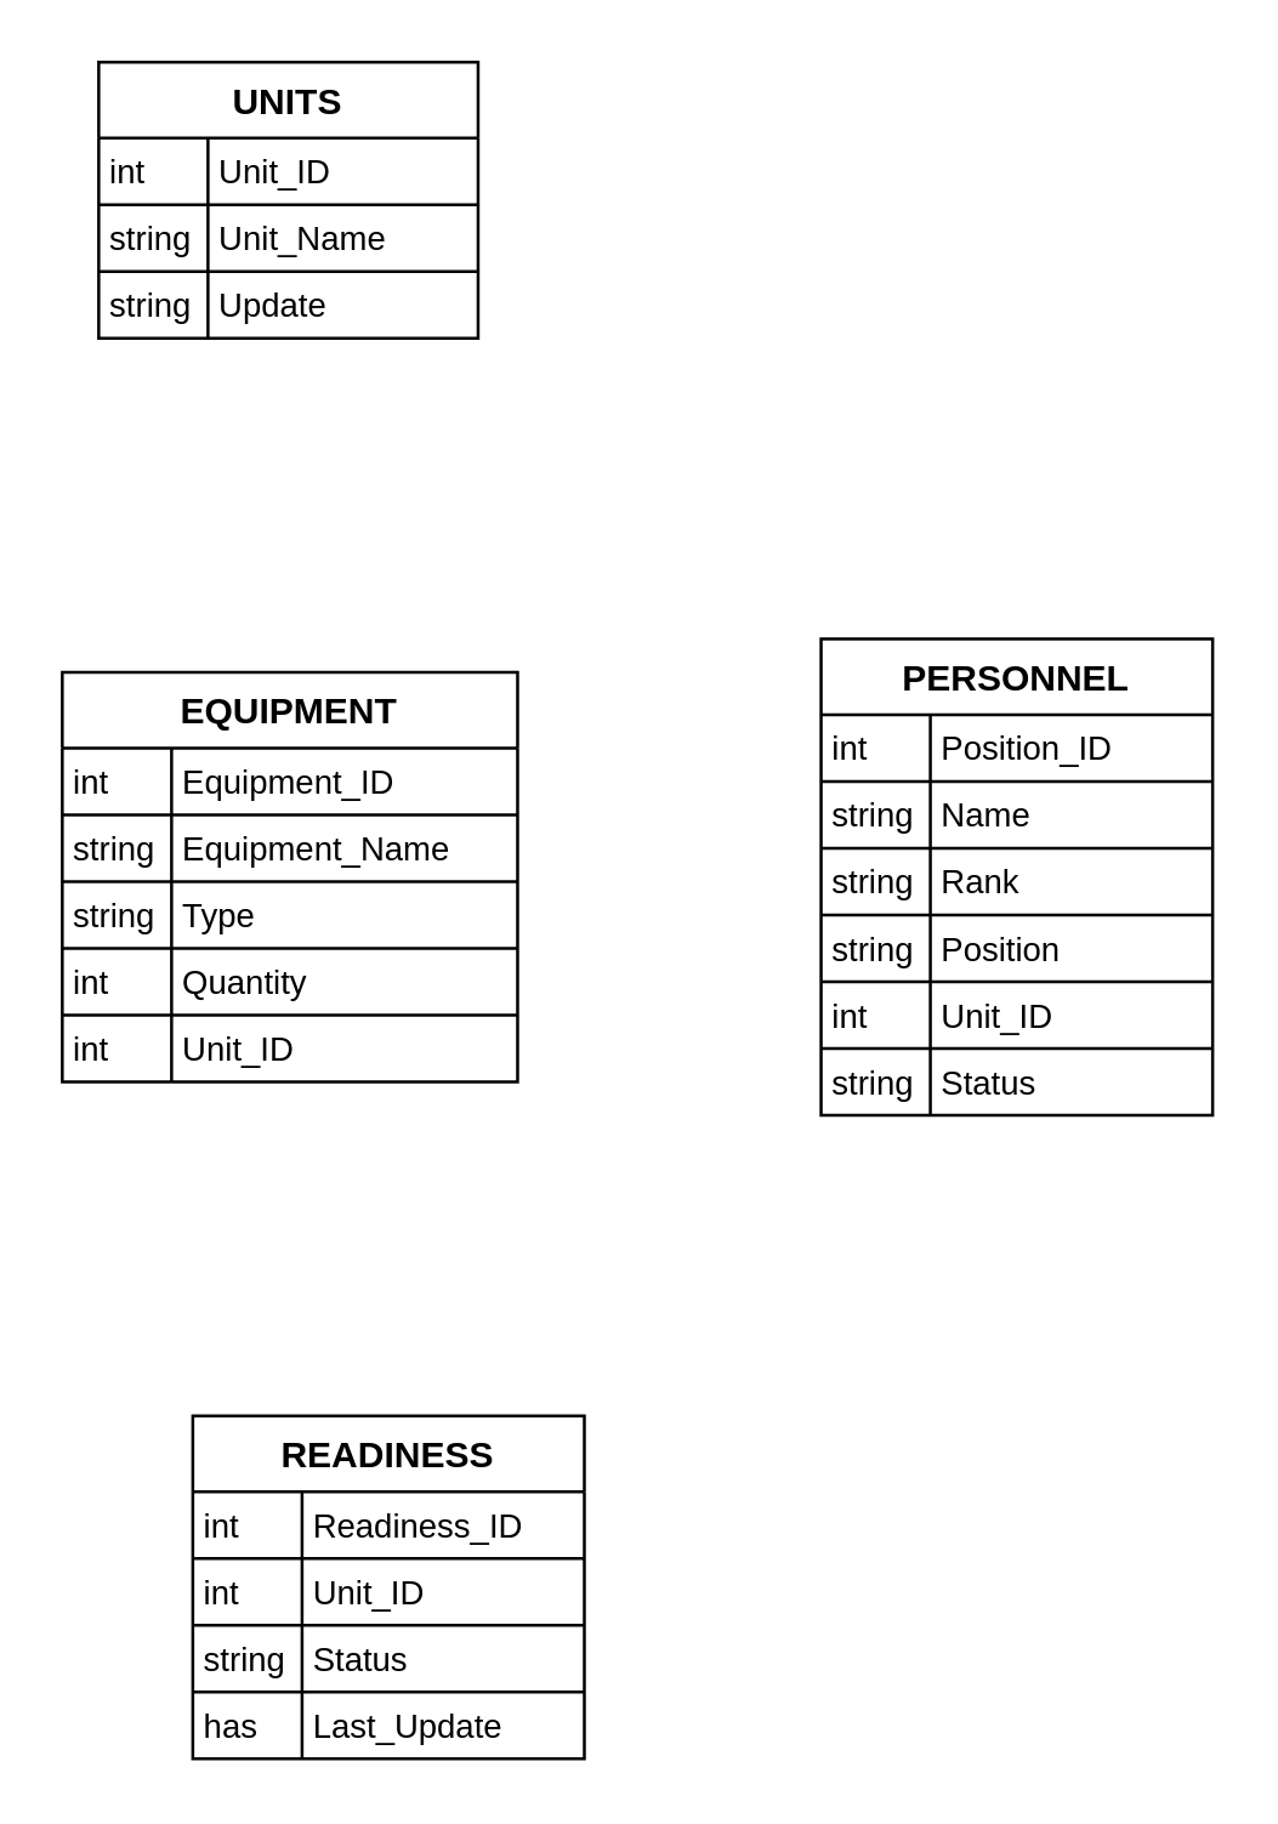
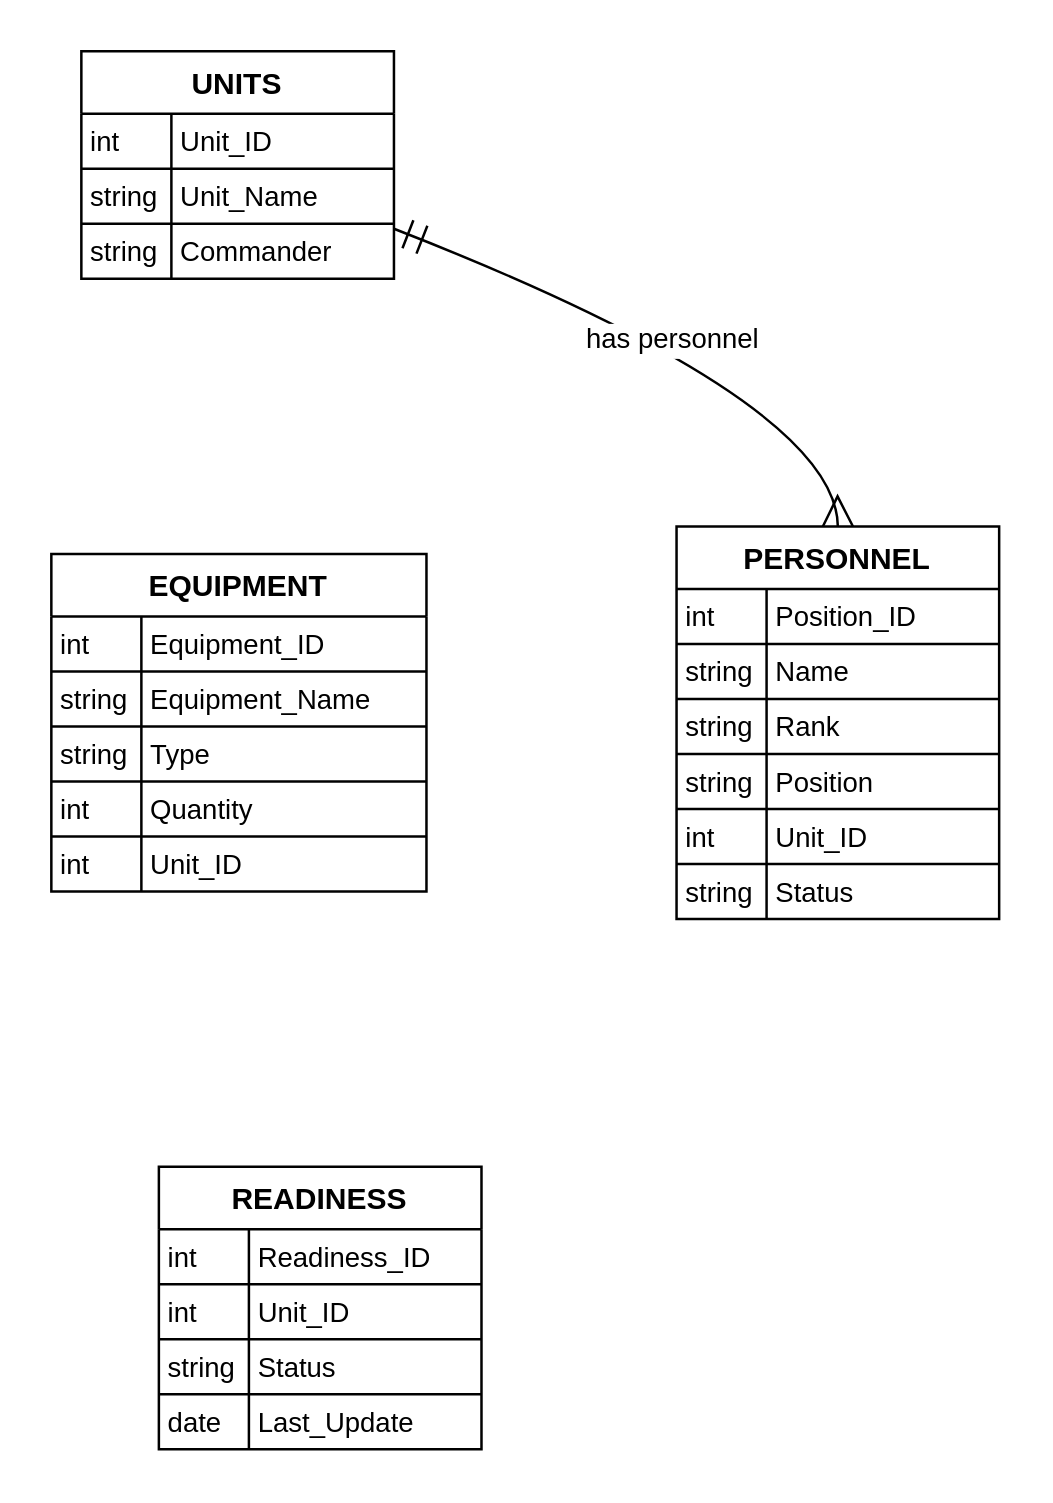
  <mxCell id="0" />
  <mxCell id="1" parent="0" />
  <mxCell id="2" value="UNITS" style="shape=table;startSize=25;container=1;collapsible=0;childLayout=tableLayout;fixedRows=1;rowLines=1;fontStyle=1;align=center;resizeLast=1;" vertex="1" parent="1"><mxGeometry x="32" y="20" width="125" height="91" as="geometry" /></mxCell>
  <mxCell id="3" style="shape=tableRow;horizontal=0;startSize=0;swimlaneHead=0;swimlaneBody=0;fillColor=none;collapsible=0;dropTarget=0;points=[[0,0.5],[1,0.5]];portConstraint=eastwest;top=0;left=0;right=0;bottom=0;" vertex="1" parent="2"><mxGeometry y="25" width="125" height="22" as="geometry" /></mxCell>
  <mxCell id="4" value="int" style="shape=partialRectangle;connectable=0;fillColor=none;top=0;left=0;bottom=0;right=0;align=left;spacingLeft=2;overflow=hidden;fontSize=11;" vertex="1" parent="3"><mxGeometry width="36" height="22" as="geometry"><mxRectangle width="36" height="22" as="alternateBounds" /></mxGeometry></mxCell>
  <mxCell id="5" value="Unit_ID" style="shape=partialRectangle;connectable=0;fillColor=none;top=0;left=0;bottom=0;right=0;align=left;spacingLeft=2;overflow=hidden;fontSize=11;" vertex="1" parent="3"><mxGeometry x="36" width="89" height="22" as="geometry"><mxRectangle width="89" height="22" as="alternateBounds" /></mxGeometry></mxCell>
  <mxCell id="6" style="shape=tableRow;horizontal=0;startSize=0;swimlaneHead=0;swimlaneBody=0;fillColor=none;collapsible=0;dropTarget=0;points=[[0,0.5],[1,0.5]];portConstraint=eastwest;top=0;left=0;right=0;bottom=0;" vertex="1" parent="2"><mxGeometry y="47" width="125" height="22" as="geometry" /></mxCell>
  <mxCell id="7" value="string" style="shape=partialRectangle;connectable=0;fillColor=none;top=0;left=0;bottom=0;right=0;align=left;spacingLeft=2;overflow=hidden;fontSize=11;" vertex="1" parent="6"><mxGeometry width="36" height="22" as="geometry"><mxRectangle width="36" height="22" as="alternateBounds" /></mxGeometry></mxCell>
  <mxCell id="8" value="Unit_Name" style="shape=partialRectangle;connectable=0;fillColor=none;top=0;left=0;bottom=0;right=0;align=left;spacingLeft=2;overflow=hidden;fontSize=11;" vertex="1" parent="6"><mxGeometry x="36" width="89" height="22" as="geometry"><mxRectangle width="89" height="22" as="alternateBounds" /></mxGeometry></mxCell>
  <mxCell id="9" style="shape=tableRow;horizontal=0;startSize=0;swimlaneHead=0;swimlaneBody=0;fillColor=none;collapsible=0;dropTarget=0;points=[[0,0.5],[1,0.5]];portConstraint=eastwest;top=0;left=0;right=0;bottom=0;" vertex="1" parent="2"><mxGeometry y="69" width="125" height="22" as="geometry" /></mxCell>
  <mxCell id="10" value="string" style="shape=partialRectangle;connectable=0;fillColor=none;top=0;left=0;bottom=0;right=0;align=left;spacingLeft=2;overflow=hidden;fontSize=11;" vertex="1" parent="9"><mxGeometry width="36" height="22" as="geometry"><mxRectangle width="36" height="22" as="alternateBounds" /></mxGeometry></mxCell>
- <mxCell id="11" value="Update" style="shape=partialRectangle;connectable=0;fillColor=none;top=0;left=0;bottom=0;right=0;align=left;spacingLeft=2;overflow=hidden;fontSize=11;" vertex="1" parent="9"><mxGeometry x="36" width="89" height="22" as="geometry"><mxRectangle width="89" height="22" as="alternateBounds" /></mxGeometry></mxCell>
+ <mxCell id="11" value="Commander" style="shape=partialRectangle;connectable=0;fillColor=none;top=0;left=0;bottom=0;right=0;align=left;spacingLeft=2;overflow=hidden;fontSize=11;" vertex="1" parent="9"><mxGeometry x="36" width="89" height="22" as="geometry"><mxRectangle width="89" height="22" as="alternateBounds" /></mxGeometry></mxCell>
  <mxCell id="12" value="PERSONNEL" style="shape=table;startSize=25;container=1;collapsible=0;childLayout=tableLayout;fixedRows=1;rowLines=1;fontStyle=1;align=center;resizeLast=1;" vertex="1" parent="1"><mxGeometry x="270" y="210" width="129" height="157" as="geometry" /></mxCell>
  <mxCell id="13" style="shape=tableRow;horizontal=0;startSize=0;swimlaneHead=0;swimlaneBody=0;fillColor=none;collapsible=0;dropTarget=0;points=[[0,0.5],[1,0.5]];portConstraint=eastwest;top=0;left=0;right=0;bottom=0;" vertex="1" parent="12"><mxGeometry y="25" width="129" height="22" as="geometry" /></mxCell>
  <mxCell id="14" value="int" style="shape=partialRectangle;connectable=0;fillColor=none;top=0;left=0;bottom=0;right=0;align=left;spacingLeft=2;overflow=hidden;fontSize=11;" vertex="1" parent="13"><mxGeometry width="36" height="22" as="geometry"><mxRectangle width="36" height="22" as="alternateBounds" /></mxGeometry></mxCell>
  <mxCell id="15" value="Position_ID" style="shape=partialRectangle;connectable=0;fillColor=none;top=0;left=0;bottom=0;right=0;align=left;spacingLeft=2;overflow=hidden;fontSize=11;" vertex="1" parent="13"><mxGeometry x="36" width="93" height="22" as="geometry"><mxRectangle width="93" height="22" as="alternateBounds" /></mxGeometry></mxCell>
  <mxCell id="16" style="shape=tableRow;horizontal=0;startSize=0;swimlaneHead=0;swimlaneBody=0;fillColor=none;collapsible=0;dropTarget=0;points=[[0,0.5],[1,0.5]];portConstraint=eastwest;top=0;left=0;right=0;bottom=0;" vertex="1" parent="12"><mxGeometry y="47" width="129" height="22" as="geometry" /></mxCell>
  <mxCell id="17" value="string" style="shape=partialRectangle;connectable=0;fillColor=none;top=0;left=0;bottom=0;right=0;align=left;spacingLeft=2;overflow=hidden;fontSize=11;" vertex="1" parent="16"><mxGeometry width="36" height="22" as="geometry"><mxRectangle width="36" height="22" as="alternateBounds" /></mxGeometry></mxCell>
  <mxCell id="18" value="Name" style="shape=partialRectangle;connectable=0;fillColor=none;top=0;left=0;bottom=0;right=0;align=left;spacingLeft=2;overflow=hidden;fontSize=11;" vertex="1" parent="16"><mxGeometry x="36" width="93" height="22" as="geometry"><mxRectangle width="93" height="22" as="alternateBounds" /></mxGeometry></mxCell>
  <mxCell id="19" style="shape=tableRow;horizontal=0;startSize=0;swimlaneHead=0;swimlaneBody=0;fillColor=none;collapsible=0;dropTarget=0;points=[[0,0.5],[1,0.5]];portConstraint=eastwest;top=0;left=0;right=0;bottom=0;" vertex="1" parent="12"><mxGeometry y="69" width="129" height="22" as="geometry" /></mxCell>
  <mxCell id="20" value="string" style="shape=partialRectangle;connectable=0;fillColor=none;top=0;left=0;bottom=0;right=0;align=left;spacingLeft=2;overflow=hidden;fontSize=11;" vertex="1" parent="19"><mxGeometry width="36" height="22" as="geometry"><mxRectangle width="36" height="22" as="alternateBounds" /></mxGeometry></mxCell>
  <mxCell id="21" value="Rank" style="shape=partialRectangle;connectable=0;fillColor=none;top=0;left=0;bottom=0;right=0;align=left;spacingLeft=2;overflow=hidden;fontSize=11;" vertex="1" parent="19"><mxGeometry x="36" width="93" height="22" as="geometry"><mxRectangle width="93" height="22" as="alternateBounds" /></mxGeometry></mxCell>
  <mxCell id="22" style="shape=tableRow;horizontal=0;startSize=0;swimlaneHead=0;swimlaneBody=0;fillColor=none;collapsible=0;dropTarget=0;points=[[0,0.5],[1,0.5]];portConstraint=eastwest;top=0;left=0;right=0;bottom=0;" vertex="1" parent="12"><mxGeometry y="91" width="129" height="22" as="geometry" /></mxCell>
  <mxCell id="23" value="string" style="shape=partialRectangle;connectable=0;fillColor=none;top=0;left=0;bottom=0;right=0;align=left;spacingLeft=2;overflow=hidden;fontSize=11;" vertex="1" parent="22"><mxGeometry width="36" height="22" as="geometry"><mxRectangle width="36" height="22" as="alternateBounds" /></mxGeometry></mxCell>
  <mxCell id="24" value="Position" style="shape=partialRectangle;connectable=0;fillColor=none;top=0;left=0;bottom=0;right=0;align=left;spacingLeft=2;overflow=hidden;fontSize=11;" vertex="1" parent="22"><mxGeometry x="36" width="93" height="22" as="geometry"><mxRectangle width="93" height="22" as="alternateBounds" /></mxGeometry></mxCell>
  <mxCell id="25" style="shape=tableRow;horizontal=0;startSize=0;swimlaneHead=0;swimlaneBody=0;fillColor=none;collapsible=0;dropTarget=0;points=[[0,0.5],[1,0.5]];portConstraint=eastwest;top=0;left=0;right=0;bottom=0;" vertex="1" parent="12"><mxGeometry y="113" width="129" height="22" as="geometry" /></mxCell>
  <mxCell id="26" value="int" style="shape=partialRectangle;connectable=0;fillColor=none;top=0;left=0;bottom=0;right=0;align=left;spacingLeft=2;overflow=hidden;fontSize=11;" vertex="1" parent="25"><mxGeometry width="36" height="22" as="geometry"><mxRectangle width="36" height="22" as="alternateBounds" /></mxGeometry></mxCell>
  <mxCell id="27" value="Unit_ID" style="shape=partialRectangle;connectable=0;fillColor=none;top=0;left=0;bottom=0;right=0;align=left;spacingLeft=2;overflow=hidden;fontSize=11;" vertex="1" parent="25"><mxGeometry x="36" width="93" height="22" as="geometry"><mxRectangle width="93" height="22" as="alternateBounds" /></mxGeometry></mxCell>
  <mxCell id="28" style="shape=tableRow;horizontal=0;startSize=0;swimlaneHead=0;swimlaneBody=0;fillColor=none;collapsible=0;dropTarget=0;points=[[0,0.5],[1,0.5]];portConstraint=eastwest;top=0;left=0;right=0;bottom=0;" vertex="1" parent="12"><mxGeometry y="135" width="129" height="22" as="geometry" /></mxCell>
  <mxCell id="29" value="string" style="shape=partialRectangle;connectable=0;fillColor=none;top=0;left=0;bottom=0;right=0;align=left;spacingLeft=2;overflow=hidden;fontSize=11;" vertex="1" parent="28"><mxGeometry width="36" height="22" as="geometry"><mxRectangle width="36" height="22" as="alternateBounds" /></mxGeometry></mxCell>
  <mxCell id="30" value="Status" style="shape=partialRectangle;connectable=0;fillColor=none;top=0;left=0;bottom=0;right=0;align=left;spacingLeft=2;overflow=hidden;fontSize=11;" vertex="1" parent="28"><mxGeometry x="36" width="93" height="22" as="geometry"><mxRectangle width="93" height="22" as="alternateBounds" /></mxGeometry></mxCell>
  <mxCell id="31" value="EQUIPMENT" style="shape=table;startSize=25;container=1;collapsible=0;childLayout=tableLayout;fixedRows=1;rowLines=1;fontStyle=1;align=center;resizeLast=1;" vertex="1" parent="1"><mxGeometry x="20" y="221" width="150" height="135" as="geometry" /></mxCell>
  <mxCell id="32" style="shape=tableRow;horizontal=0;startSize=0;swimlaneHead=0;swimlaneBody=0;fillColor=none;collapsible=0;dropTarget=0;points=[[0,0.5],[1,0.5]];portConstraint=eastwest;top=0;left=0;right=0;bottom=0;" vertex="1" parent="31"><mxGeometry y="25" width="150" height="22" as="geometry" /></mxCell>
  <mxCell id="33" value="int" style="shape=partialRectangle;connectable=0;fillColor=none;top=0;left=0;bottom=0;right=0;align=left;spacingLeft=2;overflow=hidden;fontSize=11;" vertex="1" parent="32"><mxGeometry width="36" height="22" as="geometry"><mxRectangle width="36" height="22" as="alternateBounds" /></mxGeometry></mxCell>
  <mxCell id="34" value="Equipment_ID" style="shape=partialRectangle;connectable=0;fillColor=none;top=0;left=0;bottom=0;right=0;align=left;spacingLeft=2;overflow=hidden;fontSize=11;" vertex="1" parent="32"><mxGeometry x="36" width="114" height="22" as="geometry"><mxRectangle width="114" height="22" as="alternateBounds" /></mxGeometry></mxCell>
  <mxCell id="35" style="shape=tableRow;horizontal=0;startSize=0;swimlaneHead=0;swimlaneBody=0;fillColor=none;collapsible=0;dropTarget=0;points=[[0,0.5],[1,0.5]];portConstraint=eastwest;top=0;left=0;right=0;bottom=0;" vertex="1" parent="31"><mxGeometry y="47" width="150" height="22" as="geometry" /></mxCell>
  <mxCell id="36" value="string" style="shape=partialRectangle;connectable=0;fillColor=none;top=0;left=0;bottom=0;right=0;align=left;spacingLeft=2;overflow=hidden;fontSize=11;" vertex="1" parent="35"><mxGeometry width="36" height="22" as="geometry"><mxRectangle width="36" height="22" as="alternateBounds" /></mxGeometry></mxCell>
  <mxCell id="37" value="Equipment_Name" style="shape=partialRectangle;connectable=0;fillColor=none;top=0;left=0;bottom=0;right=0;align=left;spacingLeft=2;overflow=hidden;fontSize=11;" vertex="1" parent="35"><mxGeometry x="36" width="114" height="22" as="geometry"><mxRectangle width="114" height="22" as="alternateBounds" /></mxGeometry></mxCell>
  <mxCell id="38" style="shape=tableRow;horizontal=0;startSize=0;swimlaneHead=0;swimlaneBody=0;fillColor=none;collapsible=0;dropTarget=0;points=[[0,0.5],[1,0.5]];portConstraint=eastwest;top=0;left=0;right=0;bottom=0;" vertex="1" parent="31"><mxGeometry y="69" width="150" height="22" as="geometry" /></mxCell>
  <mxCell id="39" value="string" style="shape=partialRectangle;connectable=0;fillColor=none;top=0;left=0;bottom=0;right=0;align=left;spacingLeft=2;overflow=hidden;fontSize=11;" vertex="1" parent="38"><mxGeometry width="36" height="22" as="geometry"><mxRectangle width="36" height="22" as="alternateBounds" /></mxGeometry></mxCell>
  <mxCell id="40" value="Type" style="shape=partialRectangle;connectable=0;fillColor=none;top=0;left=0;bottom=0;right=0;align=left;spacingLeft=2;overflow=hidden;fontSize=11;" vertex="1" parent="38"><mxGeometry x="36" width="114" height="22" as="geometry"><mxRectangle width="114" height="22" as="alternateBounds" /></mxGeometry></mxCell>
  <mxCell id="41" style="shape=tableRow;horizontal=0;startSize=0;swimlaneHead=0;swimlaneBody=0;fillColor=none;collapsible=0;dropTarget=0;points=[[0,0.5],[1,0.5]];portConstraint=eastwest;top=0;left=0;right=0;bottom=0;" vertex="1" parent="31"><mxGeometry y="91" width="150" height="22" as="geometry" /></mxCell>
  <mxCell id="42" value="int" style="shape=partialRectangle;connectable=0;fillColor=none;top=0;left=0;bottom=0;right=0;align=left;spacingLeft=2;overflow=hidden;fontSize=11;" vertex="1" parent="41"><mxGeometry width="36" height="22" as="geometry"><mxRectangle width="36" height="22" as="alternateBounds" /></mxGeometry></mxCell>
  <mxCell id="43" value="Quantity" style="shape=partialRectangle;connectable=0;fillColor=none;top=0;left=0;bottom=0;right=0;align=left;spacingLeft=2;overflow=hidden;fontSize=11;" vertex="1" parent="41"><mxGeometry x="36" width="114" height="22" as="geometry"><mxRectangle width="114" height="22" as="alternateBounds" /></mxGeometry></mxCell>
  <mxCell id="44" style="shape=tableRow;horizontal=0;startSize=0;swimlaneHead=0;swimlaneBody=0;fillColor=none;collapsible=0;dropTarget=0;points=[[0,0.5],[1,0.5]];portConstraint=eastwest;top=0;left=0;right=0;bottom=0;" vertex="1" parent="31"><mxGeometry y="113" width="150" height="22" as="geometry" /></mxCell>
  <mxCell id="45" value="int" style="shape=partialRectangle;connectable=0;fillColor=none;top=0;left=0;bottom=0;right=0;align=left;spacingLeft=2;overflow=hidden;fontSize=11;" vertex="1" parent="44"><mxGeometry width="36" height="22" as="geometry"><mxRectangle width="36" height="22" as="alternateBounds" /></mxGeometry></mxCell>
  <mxCell id="46" value="Unit_ID" style="shape=partialRectangle;connectable=0;fillColor=none;top=0;left=0;bottom=0;right=0;align=left;spacingLeft=2;overflow=hidden;fontSize=11;" vertex="1" parent="44"><mxGeometry x="36" width="114" height="22" as="geometry"><mxRectangle width="114" height="22" as="alternateBounds" /></mxGeometry></mxCell>
  <mxCell id="47" value="READINESS" style="shape=table;startSize=25;container=1;collapsible=0;childLayout=tableLayout;fixedRows=1;rowLines=1;fontStyle=1;align=center;resizeLast=1;" vertex="1" parent="1"><mxGeometry x="63" y="466" width="129" height="113" as="geometry" /></mxCell>
  <mxCell id="48" style="shape=tableRow;horizontal=0;startSize=0;swimlaneHead=0;swimlaneBody=0;fillColor=none;collapsible=0;dropTarget=0;points=[[0,0.5],[1,0.5]];portConstraint=eastwest;top=0;left=0;right=0;bottom=0;" vertex="1" parent="47"><mxGeometry y="25" width="129" height="22" as="geometry" /></mxCell>
  <mxCell id="49" value="int" style="shape=partialRectangle;connectable=0;fillColor=none;top=0;left=0;bottom=0;right=0;align=left;spacingLeft=2;overflow=hidden;fontSize=11;" vertex="1" parent="48"><mxGeometry width="36" height="22" as="geometry"><mxRectangle width="36" height="22" as="alternateBounds" /></mxGeometry></mxCell>
  <mxCell id="50" value="Readiness_ID" style="shape=partialRectangle;connectable=0;fillColor=none;top=0;left=0;bottom=0;right=0;align=left;spacingLeft=2;overflow=hidden;fontSize=11;" vertex="1" parent="48"><mxGeometry x="36" width="93" height="22" as="geometry"><mxRectangle width="93" height="22" as="alternateBounds" /></mxGeometry></mxCell>
  <mxCell id="51" style="shape=tableRow;horizontal=0;startSize=0;swimlaneHead=0;swimlaneBody=0;fillColor=none;collapsible=0;dropTarget=0;points=[[0,0.5],[1,0.5]];portConstraint=eastwest;top=0;left=0;right=0;bottom=0;" vertex="1" parent="47"><mxGeometry y="47" width="129" height="22" as="geometry" /></mxCell>
  <mxCell id="52" value="int" style="shape=partialRectangle;connectable=0;fillColor=none;top=0;left=0;bottom=0;right=0;align=left;spacingLeft=2;overflow=hidden;fontSize=11;" vertex="1" parent="51"><mxGeometry width="36" height="22" as="geometry"><mxRectangle width="36" height="22" as="alternateBounds" /></mxGeometry></mxCell>
  <mxCell id="53" value="Unit_ID" style="shape=partialRectangle;connectable=0;fillColor=none;top=0;left=0;bottom=0;right=0;align=left;spacingLeft=2;overflow=hidden;fontSize=11;" vertex="1" parent="51"><mxGeometry x="36" width="93" height="22" as="geometry"><mxRectangle width="93" height="22" as="alternateBounds" /></mxGeometry></mxCell>
  <mxCell id="54" style="shape=tableRow;horizontal=0;startSize=0;swimlaneHead=0;swimlaneBody=0;fillColor=none;collapsible=0;dropTarget=0;points=[[0,0.5],[1,0.5]];portConstraint=eastwest;top=0;left=0;right=0;bottom=0;" vertex="1" parent="47"><mxGeometry y="69" width="129" height="22" as="geometry" /></mxCell>
  <mxCell id="55" value="string" style="shape=partialRectangle;connectable=0;fillColor=none;top=0;left=0;bottom=0;right=0;align=left;spacingLeft=2;overflow=hidden;fontSize=11;" vertex="1" parent="54"><mxGeometry width="36" height="22" as="geometry"><mxRectangle width="36" height="22" as="alternateBounds" /></mxGeometry></mxCell>
  <mxCell id="56" value="Status" style="shape=partialRectangle;connectable=0;fillColor=none;top=0;left=0;bottom=0;right=0;align=left;spacingLeft=2;overflow=hidden;fontSize=11;" vertex="1" parent="54"><mxGeometry x="36" width="93" height="22" as="geometry"><mxRectangle width="93" height="22" as="alternateBounds" /></mxGeometry></mxCell>
  <mxCell id="57" style="shape=tableRow;horizontal=0;startSize=0;swimlaneHead=0;swimlaneBody=0;fillColor=none;collapsible=0;dropTarget=0;points=[[0,0.5],[1,0.5]];portConstraint=eastwest;top=0;left=0;right=0;bottom=0;" vertex="1" parent="47"><mxGeometry y="91" width="129" height="22" as="geometry" /></mxCell>
- <mxCell id="58" value="has" style="shape=partialRectangle;connectable=0;fillColor=none;top=0;left=0;bottom=0;right=0;align=left;spacingLeft=2;overflow=hidden;fontSize=11;" vertex="1" parent="57"><mxGeometry width="36" height="22" as="geometry"><mxRectangle width="36" height="22" as="alternateBounds" /></mxGeometry></mxCell>
+ <mxCell id="58" value="date" style="shape=partialRectangle;connectable=0;fillColor=none;top=0;left=0;bottom=0;right=0;align=left;spacingLeft=2;overflow=hidden;fontSize=11;" vertex="1" parent="57"><mxGeometry width="36" height="22" as="geometry"><mxRectangle width="36" height="22" as="alternateBounds" /></mxGeometry></mxCell>
  <mxCell id="59" value="Last_Update" style="shape=partialRectangle;connectable=0;fillColor=none;top=0;left=0;bottom=0;right=0;align=left;spacingLeft=2;overflow=hidden;fontSize=11;" vertex="1" parent="57"><mxGeometry x="36" width="93" height="22" as="geometry"><mxRectangle width="93" height="22" as="alternateBounds" /></mxGeometry></mxCell>
+ <mxCell id="60" value="has personnel" style="curved=1;startArrow=ERmandOne;startSize=10;;endArrow=ERmany;endSize=10;;exitX=1;exitY=0.78;entryX=0.5;entryY=0;rounded=0;" edge="1" parent="1" source="2" target="12"><mxGeometry relative="1" as="geometry"><Array as="points"><mxPoint x="334" y="160" /></Array></mxGeometry></mxCell>
